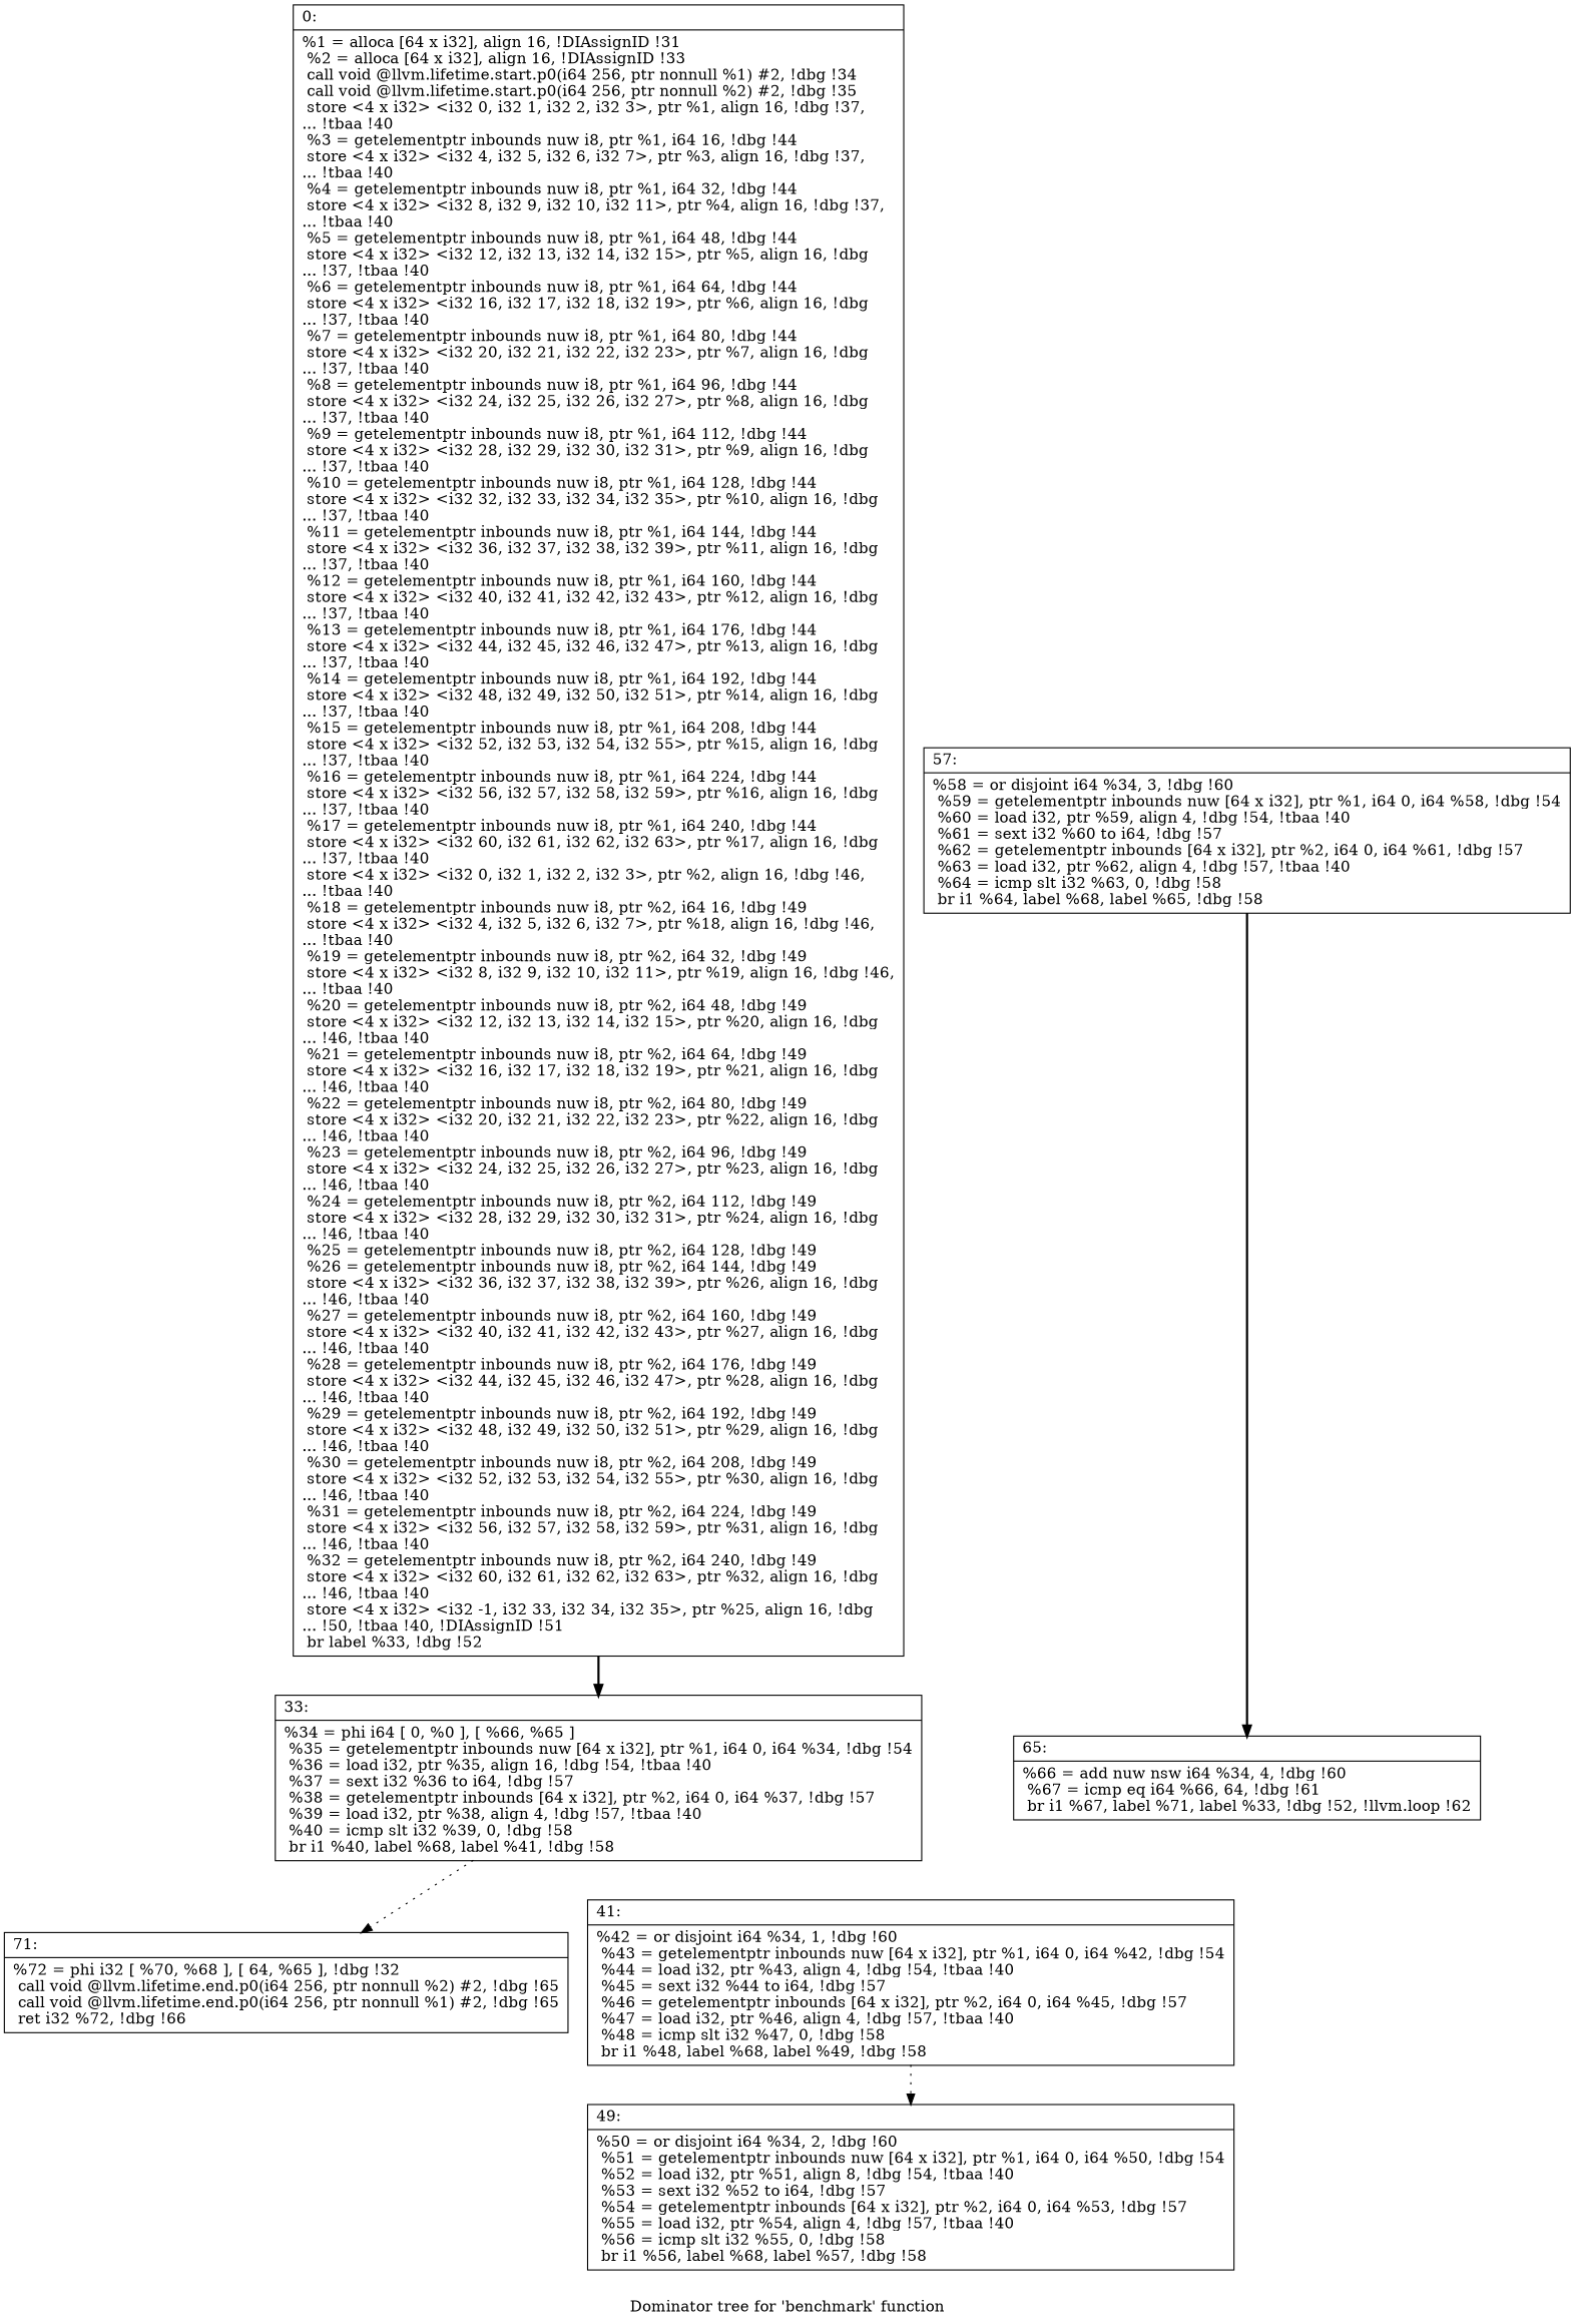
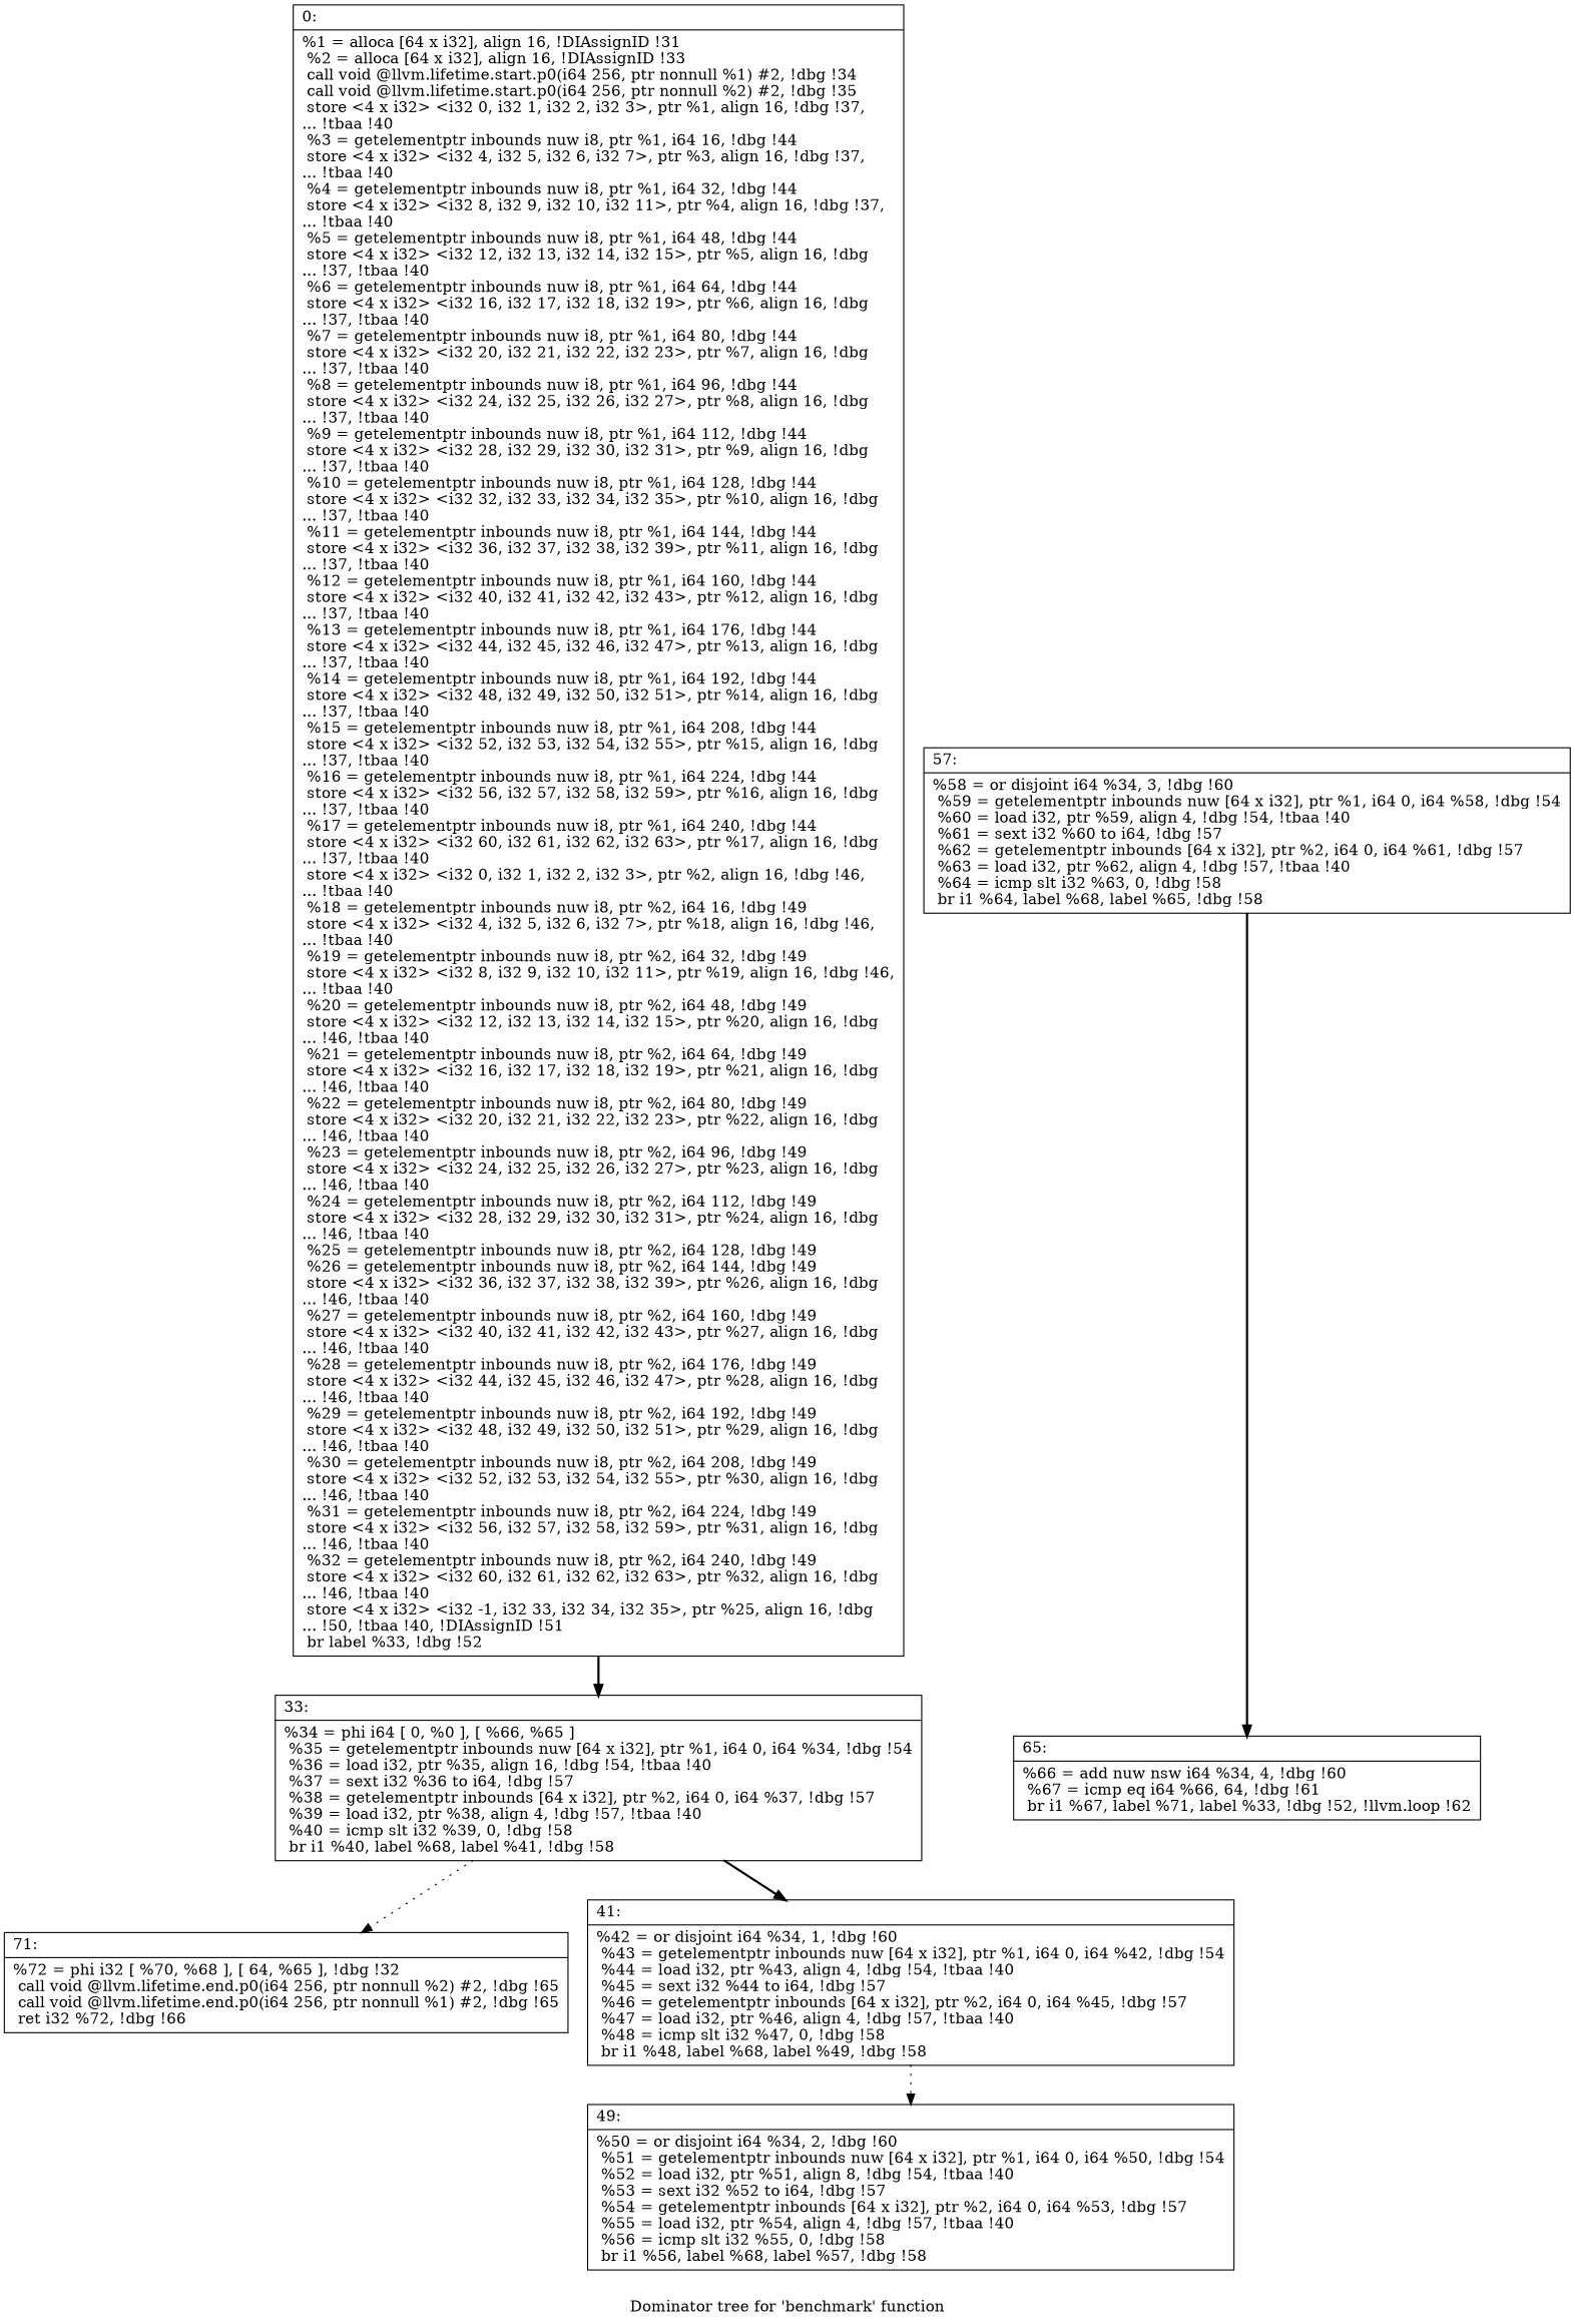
  digraph {
    label="Dominator tree for 'benchmark' function"
    node [shape=record]
    edge [style=bold]
    n1 [label="{0:\l|  %1 = alloca [64 x i32], align 16, !DIAssignID !31\l  %2 = alloca [64 x i32], align 16, !DIAssignID !33\l  call void @llvm.lifetime.start.p0(i64 256, ptr nonnull %1) #2, !dbg !34\l  call void @llvm.lifetime.start.p0(i64 256, ptr nonnull %2) #2, !dbg !35\l  store \<4 x i32\> \<i32 0, i32 1, i32 2, i32 3\>, ptr %1, align 16, !dbg !37,\l... !tbaa !40\l  %3 = getelementptr inbounds nuw i8, ptr %1, i64 16, !dbg !44\l  store \<4 x i32\> \<i32 4, i32 5, i32 6, i32 7\>, ptr %3, align 16, !dbg !37,\l... !tbaa !40\l  %4 = getelementptr inbounds nuw i8, ptr %1, i64 32, !dbg !44\l  store \<4 x i32\> \<i32 8, i32 9, i32 10, i32 11\>, ptr %4, align 16, !dbg !37,\l... !tbaa !40\l  %5 = getelementptr inbounds nuw i8, ptr %1, i64 48, !dbg !44\l  store \<4 x i32\> \<i32 12, i32 13, i32 14, i32 15\>, ptr %5, align 16, !dbg\l... !37, !tbaa !40\l  %6 = getelementptr inbounds nuw i8, ptr %1, i64 64, !dbg !44\l  store \<4 x i32\> \<i32 16, i32 17, i32 18, i32 19\>, ptr %6, align 16, !dbg\l... !37, !tbaa !40\l  %7 = getelementptr inbounds nuw i8, ptr %1, i64 80, !dbg !44\l  store \<4 x i32\> \<i32 20, i32 21, i32 22, i32 23\>, ptr %7, align 16, !dbg\l... !37, !tbaa !40\l  %8 = getelementptr inbounds nuw i8, ptr %1, i64 96, !dbg !44\l  store \<4 x i32\> \<i32 24, i32 25, i32 26, i32 27\>, ptr %8, align 16, !dbg\l... !37, !tbaa !40\l  %9 = getelementptr inbounds nuw i8, ptr %1, i64 112, !dbg !44\l  store \<4 x i32\> \<i32 28, i32 29, i32 30, i32 31\>, ptr %9, align 16, !dbg\l... !37, !tbaa !40\l  %10 = getelementptr inbounds nuw i8, ptr %1, i64 128, !dbg !44\l  store \<4 x i32\> \<i32 32, i32 33, i32 34, i32 35\>, ptr %10, align 16, !dbg\l... !37, !tbaa !40\l  %11 = getelementptr inbounds nuw i8, ptr %1, i64 144, !dbg !44\l  store \<4 x i32\> \<i32 36, i32 37, i32 38, i32 39\>, ptr %11, align 16, !dbg\l... !37, !tbaa !40\l  %12 = getelementptr inbounds nuw i8, ptr %1, i64 160, !dbg !44\l  store \<4 x i32\> \<i32 40, i32 41, i32 42, i32 43\>, ptr %12, align 16, !dbg\l... !37, !tbaa !40\l  %13 = getelementptr inbounds nuw i8, ptr %1, i64 176, !dbg !44\l  store \<4 x i32\> \<i32 44, i32 45, i32 46, i32 47\>, ptr %13, align 16, !dbg\l... !37, !tbaa !40\l  %14 = getelementptr inbounds nuw i8, ptr %1, i64 192, !dbg !44\l  store \<4 x i32\> \<i32 48, i32 49, i32 50, i32 51\>, ptr %14, align 16, !dbg\l... !37, !tbaa !40\l  %15 = getelementptr inbounds nuw i8, ptr %1, i64 208, !dbg !44\l  store \<4 x i32\> \<i32 52, i32 53, i32 54, i32 55\>, ptr %15, align 16, !dbg\l... !37, !tbaa !40\l  %16 = getelementptr inbounds nuw i8, ptr %1, i64 224, !dbg !44\l  store \<4 x i32\> \<i32 56, i32 57, i32 58, i32 59\>, ptr %16, align 16, !dbg\l... !37, !tbaa !40\l  %17 = getelementptr inbounds nuw i8, ptr %1, i64 240, !dbg !44\l  store \<4 x i32\> \<i32 60, i32 61, i32 62, i32 63\>, ptr %17, align 16, !dbg\l... !37, !tbaa !40\l  store \<4 x i32\> \<i32 0, i32 1, i32 2, i32 3\>, ptr %2, align 16, !dbg !46,\l... !tbaa !40\l  %18 = getelementptr inbounds nuw i8, ptr %2, i64 16, !dbg !49\l  store \<4 x i32\> \<i32 4, i32 5, i32 6, i32 7\>, ptr %18, align 16, !dbg !46,\l... !tbaa !40\l  %19 = getelementptr inbounds nuw i8, ptr %2, i64 32, !dbg !49\l  store \<4 x i32\> \<i32 8, i32 9, i32 10, i32 11\>, ptr %19, align 16, !dbg !46,\l... !tbaa !40\l  %20 = getelementptr inbounds nuw i8, ptr %2, i64 48, !dbg !49\l  store \<4 x i32\> \<i32 12, i32 13, i32 14, i32 15\>, ptr %20, align 16, !dbg\l... !46, !tbaa !40\l  %21 = getelementptr inbounds nuw i8, ptr %2, i64 64, !dbg !49\l  store \<4 x i32\> \<i32 16, i32 17, i32 18, i32 19\>, ptr %21, align 16, !dbg\l... !46, !tbaa !40\l  %22 = getelementptr inbounds nuw i8, ptr %2, i64 80, !dbg !49\l  store \<4 x i32\> \<i32 20, i32 21, i32 22, i32 23\>, ptr %22, align 16, !dbg\l... !46, !tbaa !40\l  %23 = getelementptr inbounds nuw i8, ptr %2, i64 96, !dbg !49\l  store \<4 x i32\> \<i32 24, i32 25, i32 26, i32 27\>, ptr %23, align 16, !dbg\l... !46, !tbaa !40\l  %24 = getelementptr inbounds nuw i8, ptr %2, i64 112, !dbg !49\l  store \<4 x i32\> \<i32 28, i32 29, i32 30, i32 31\>, ptr %24, align 16, !dbg\l... !46, !tbaa !40\l  %25 = getelementptr inbounds nuw i8, ptr %2, i64 128, !dbg !49\l  %26 = getelementptr inbounds nuw i8, ptr %2, i64 144, !dbg !49\l  store \<4 x i32\> \<i32 36, i32 37, i32 38, i32 39\>, ptr %26, align 16, !dbg\l... !46, !tbaa !40\l  %27 = getelementptr inbounds nuw i8, ptr %2, i64 160, !dbg !49\l  store \<4 x i32\> \<i32 40, i32 41, i32 42, i32 43\>, ptr %27, align 16, !dbg\l... !46, !tbaa !40\l  %28 = getelementptr inbounds nuw i8, ptr %2, i64 176, !dbg !49\l  store \<4 x i32\> \<i32 44, i32 45, i32 46, i32 47\>, ptr %28, align 16, !dbg\l... !46, !tbaa !40\l  %29 = getelementptr inbounds nuw i8, ptr %2, i64 192, !dbg !49\l  store \<4 x i32\> \<i32 48, i32 49, i32 50, i32 51\>, ptr %29, align 16, !dbg\l... !46, !tbaa !40\l  %30 = getelementptr inbounds nuw i8, ptr %2, i64 208, !dbg !49\l  store \<4 x i32\> \<i32 52, i32 53, i32 54, i32 55\>, ptr %30, align 16, !dbg\l... !46, !tbaa !40\l  %31 = getelementptr inbounds nuw i8, ptr %2, i64 224, !dbg !49\l  store \<4 x i32\> \<i32 56, i32 57, i32 58, i32 59\>, ptr %31, align 16, !dbg\l... !46, !tbaa !40\l  %32 = getelementptr inbounds nuw i8, ptr %2, i64 240, !dbg !49\l  store \<4 x i32\> \<i32 60, i32 61, i32 62, i32 63\>, ptr %32, align 16, !dbg\l... !46, !tbaa !40\l  store \<4 x i32\> \<i32 -1, i32 33, i32 34, i32 35\>, ptr %25, align 16, !dbg\l... !50, !tbaa !40, !DIAssignID !51\l  br label %33, !dbg !52\l}"]
    n2 [label="{33:\l|  %34 = phi i64 [ 0, %0 ], [ %66, %65 ]\l  %35 = getelementptr inbounds nuw [64 x i32], ptr %1, i64 0, i64 %34, !dbg !54\l  %36 = load i32, ptr %35, align 16, !dbg !54, !tbaa !40\l  %37 = sext i32 %36 to i64, !dbg !57\l  %38 = getelementptr inbounds [64 x i32], ptr %2, i64 0, i64 %37, !dbg !57\l  %39 = load i32, ptr %38, align 4, !dbg !57, !tbaa !40\l  %40 = icmp slt i32 %39, 0, !dbg !58\l  br i1 %40, label %68, label %41, !dbg !58\l}"]
    n3 [label="{71:\l|  %72 = phi i32 [ %70, %68 ], [ 64, %65 ], !dbg !32\l  call void @llvm.lifetime.end.p0(i64 256, ptr nonnull %2) #2, !dbg !65\l  call void @llvm.lifetime.end.p0(i64 256, ptr nonnull %1) #2, !dbg !65\l  ret i32 %72, !dbg !66\l}"]
    n4 [label="{41:\l|  %42 = or disjoint i64 %34, 1, !dbg !60\l  %43 = getelementptr inbounds nuw [64 x i32], ptr %1, i64 0, i64 %42, !dbg !54\l  %44 = load i32, ptr %43, align 4, !dbg !54, !tbaa !40\l  %45 = sext i32 %44 to i64, !dbg !57\l  %46 = getelementptr inbounds [64 x i32], ptr %2, i64 0, i64 %45, !dbg !57\l  %47 = load i32, ptr %46, align 4, !dbg !57, !tbaa !40\l  %48 = icmp slt i32 %47, 0, !dbg !58\l  br i1 %48, label %68, label %49, !dbg !58\l}"]
    n5 [label="{49:\l|  %50 = or disjoint i64 %34, 2, !dbg !60\l  %51 = getelementptr inbounds nuw [64 x i32], ptr %1, i64 0, i64 %50, !dbg !54\l  %52 = load i32, ptr %51, align 8, !dbg !54, !tbaa !40\l  %53 = sext i32 %52 to i64, !dbg !57\l  %54 = getelementptr inbounds [64 x i32], ptr %2, i64 0, i64 %53, !dbg !57\l  %55 = load i32, ptr %54, align 4, !dbg !57, !tbaa !40\l  %56 = icmp slt i32 %55, 0, !dbg !58\l  br i1 %56, label %68, label %57, !dbg !58\l}"]
    n6 [label="{57:\l|  %58 = or disjoint i64 %34, 3, !dbg !60\l  %59 = getelementptr inbounds nuw [64 x i32], ptr %1, i64 0, i64 %58, !dbg !54\l  %60 = load i32, ptr %59, align 4, !dbg !54, !tbaa !40\l  %61 = sext i32 %60 to i64, !dbg !57\l  %62 = getelementptr inbounds [64 x i32], ptr %2, i64 0, i64 %61, !dbg !57\l  %63 = load i32, ptr %62, align 4, !dbg !57, !tbaa !40\l  %64 = icmp slt i32 %63, 0, !dbg !58\l  br i1 %64, label %68, label %65, !dbg !58\l}"]
    n7 [label="{65:\l|  %66 = add nuw nsw i64 %34, 4, !dbg !60\l  %67 = icmp eq i64 %66, 64, !dbg !61\l  br i1 %67, label %71, label %33, !dbg !52, !llvm.loop !62\l}"]
    n1 -> n2
    n2 -> n3 [style=dotted]
+   n2 -> n4
    n4 -> n5 [style=dotted]
    n6 -> n7
  }
